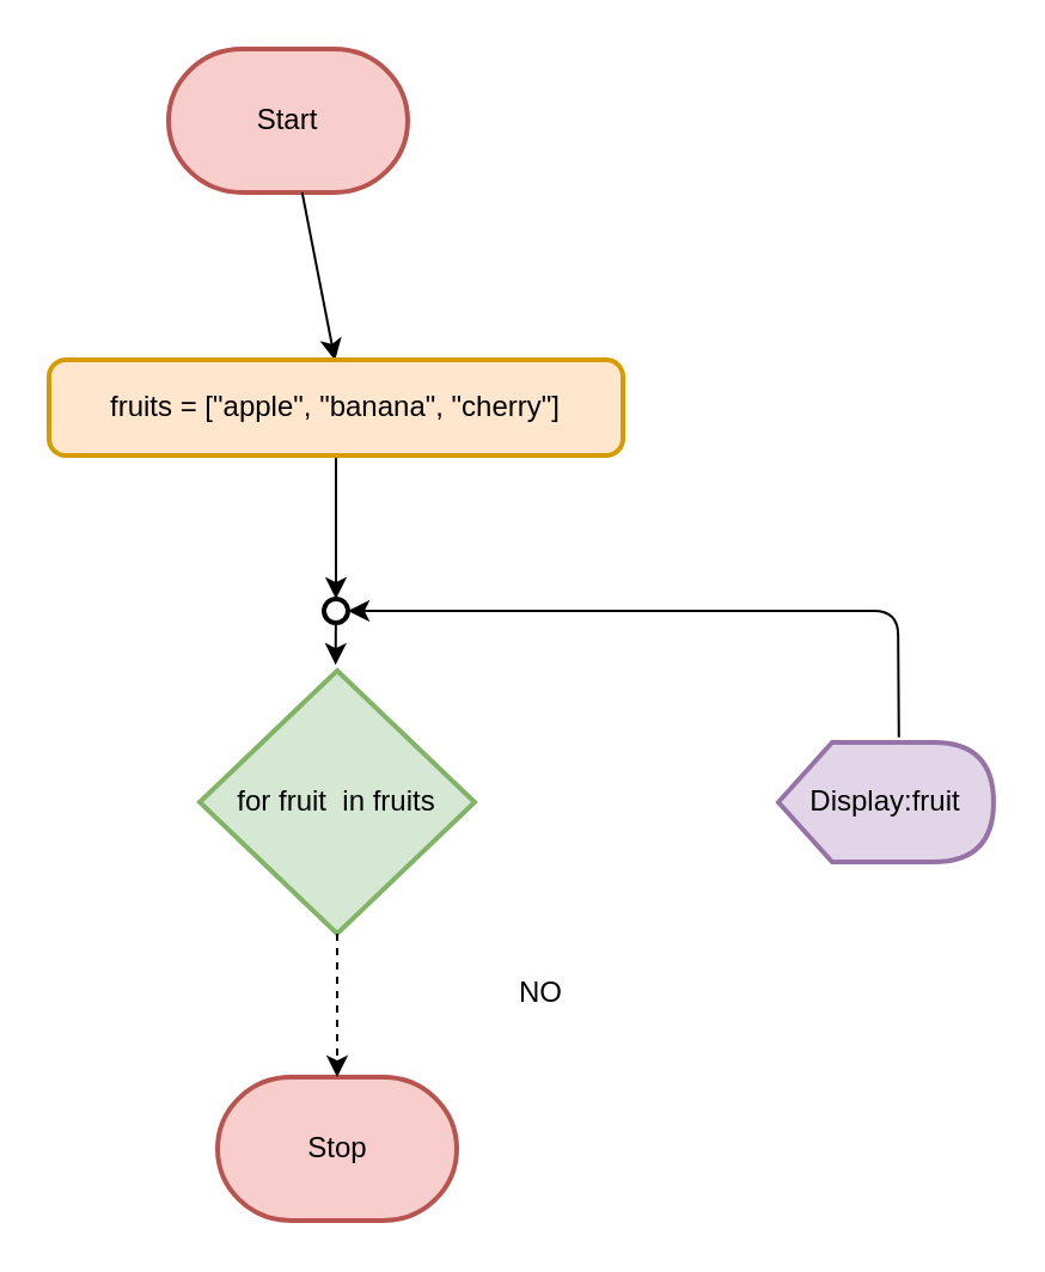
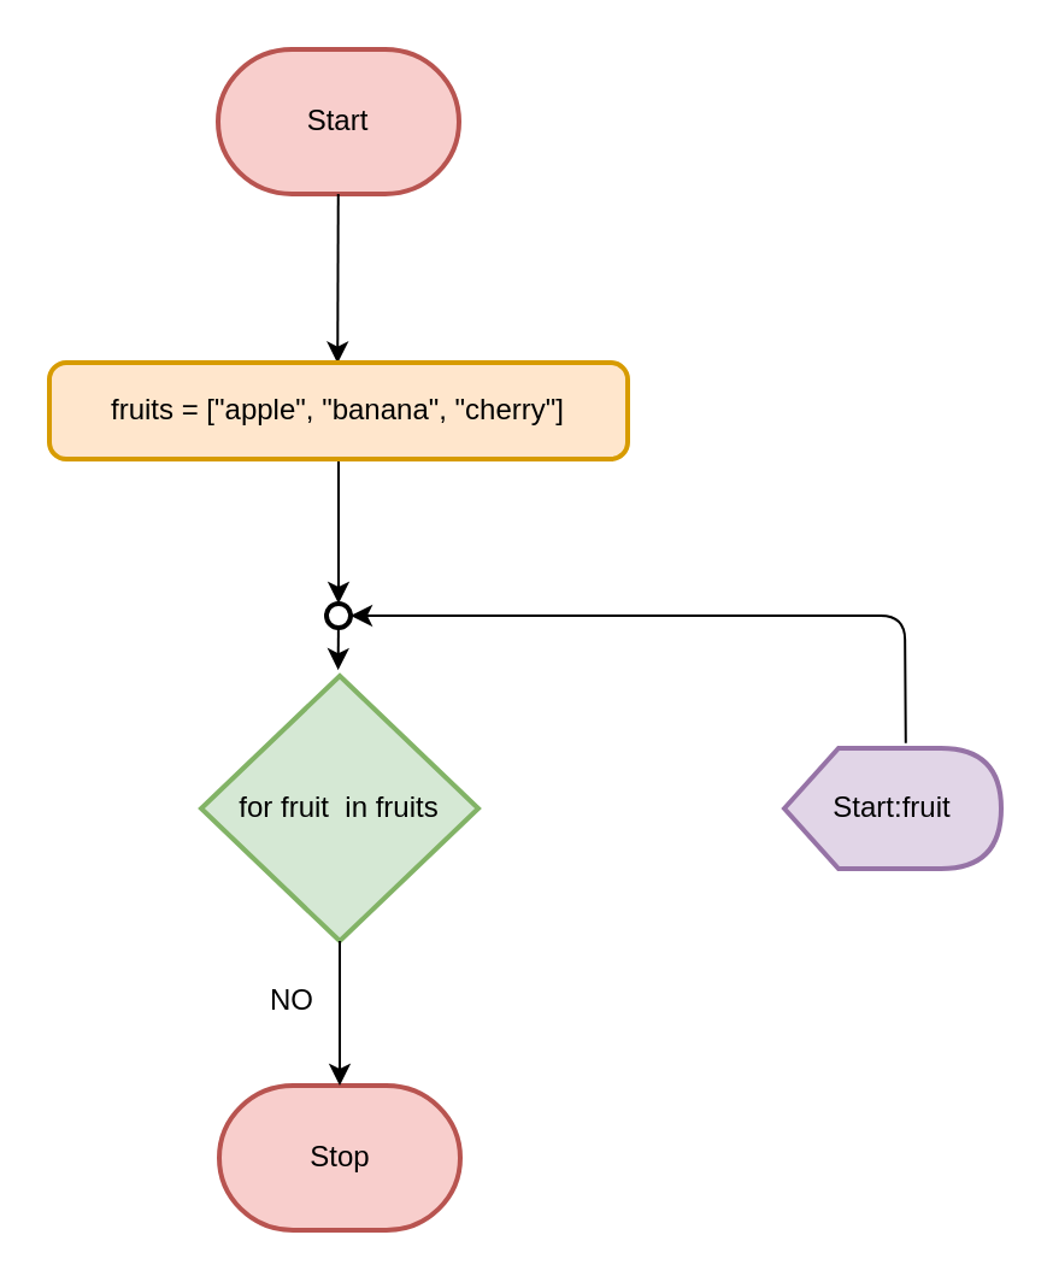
  <mxCell id="0" />
  <mxCell id="1" parent="0" />
- <mxCell id="2" value="Start" style="strokeWidth=2;html=1;shape=mxgraph.flowchart.terminator;whiteSpace=wrap;fillColor=#f8cecc;strokeColor=#b85450;" vertex="1" parent="1"><mxGeometry x="70" y="20" width="100" height="60" as="geometry" /></mxCell>
+ <mxCell id="2" value="Start" style="strokeWidth=2;html=1;shape=mxgraph.flowchart.terminator;whiteSpace=wrap;fillColor=#f8cecc;strokeColor=#b85450;" vertex="1" parent="1"><mxGeometry x="90" y="20" width="100" height="60" as="geometry" /></mxCell>
  <mxCell id="3" value="Stop" style="strokeWidth=2;html=1;shape=mxgraph.flowchart.terminator;whiteSpace=wrap;fillColor=#f8cecc;strokeColor=#b85450;" vertex="1" parent="1"><mxGeometry x="90.5" y="450" width="100" height="60" as="geometry" /></mxCell>
- <mxCell id="4" value="Display:fruit" style="shape=display;whiteSpace=wrap;html=1;strokeWidth=2;fillColor=#e1d5e7;strokeColor=#9673a6;" vertex="1" parent="1"><mxGeometry x="325" y="310" width="90" height="50" as="geometry" /></mxCell>
+ <mxCell id="4" value="Start:fruit" style="shape=display;whiteSpace=wrap;html=1;strokeWidth=2;fillColor=#e1d5e7;strokeColor=#9673a6;" vertex="1" parent="1"><mxGeometry x="325" y="310" width="90" height="50" as="geometry" /></mxCell>
  <mxCell id="5" value="for fruit&amp;nbsp; in fruits" style="strokeWidth=2;html=1;shape=mxgraph.flowchart.decision;whiteSpace=wrap;fillColor=#d5e8d4;strokeColor=#82b366;" vertex="1" parent="1"><mxGeometry x="83" y="280" width="115" height="110" as="geometry" /></mxCell>
  <mxCell id="6" value="" style="strokeWidth=2;html=1;shape=mxgraph.flowchart.start_2;whiteSpace=wrap;" vertex="1" parent="1"><mxGeometry x="135" y="250" width="10" height="10" as="geometry" /></mxCell>
  <mxCell id="7" style="edgeStyle=none;html=1;entryX=0.496;entryY=0.171;entryDx=0;entryDy=0;entryPerimeter=0;" edge="1" parent="1" source="2"><mxGeometry relative="1" as="geometry"><mxPoint x="139.6" y="150.26" as="targetPoint" /></mxGeometry></mxCell>
  <mxCell id="8" style="edgeStyle=none;html=1;entryX=0.5;entryY=0;entryDx=0;entryDy=0;entryPerimeter=0;exitX=0.5;exitY=1;exitDx=0;exitDy=0;" edge="1" parent="1" source="12" target="6"><mxGeometry relative="1" as="geometry"><mxPoint x="140" y="200" as="sourcePoint" /></mxGeometry></mxCell>
- <mxCell id="9" style="edgeStyle=none;html=1;entryX=0.5;entryY=0;entryDx=0;entryDy=0;entryPerimeter=0;dashed=1;" edge="1" parent="1" source="5" target="3"><mxGeometry relative="1" as="geometry" /></mxCell>
+ <mxCell id="9" style="edgeStyle=none;html=1;entryX=0.5;entryY=0;entryDx=0;entryDy=0;entryPerimeter=0;" edge="1" parent="1" source="5" target="3"><mxGeometry relative="1" as="geometry" /></mxCell>
  <mxCell id="10" style="edgeStyle=none;html=1;entryX=0.494;entryY=-0.022;entryDx=0;entryDy=0;entryPerimeter=0;" edge="1" parent="1" source="6" target="5"><mxGeometry relative="1" as="geometry" /></mxCell>
  <mxCell id="11" style="edgeStyle=none;html=1;entryX=1;entryY=0.5;entryDx=0;entryDy=0;entryPerimeter=0;exitX=0.56;exitY=-0.042;exitDx=0;exitDy=0;exitPerimeter=0;" edge="1" parent="1" source="4" target="6"><mxGeometry relative="1" as="geometry"><Array as="points"><mxPoint x="375" y="255" /></Array></mxGeometry></mxCell>
  <mxCell id="12" value="fruits = [&quot;apple&quot;, &quot;banana&quot;, &quot;cherry&quot;]" style="rounded=1;whiteSpace=wrap;html=1;absoluteArcSize=1;arcSize=14;strokeWidth=2;fillColor=#ffe6cc;strokeColor=#d79b00;" vertex="1" parent="1"><mxGeometry x="20" y="150" width="240" height="40" as="geometry" /></mxCell>
- <mxCell id="13" value="NO" style="text;strokeColor=none;align=center;fillColor=none;html=1;verticalAlign=middle;whiteSpace=wrap;rounded=0;" vertex="1" parent="1"><mxGeometry x="195.5" y="400" width="60" height="30" as="geometry" /></mxCell>
+ <mxCell id="13" value="NO" style="text;strokeColor=none;align=center;fillColor=none;html=1;verticalAlign=middle;whiteSpace=wrap;rounded=0;" vertex="1" parent="1"><mxGeometry x="90.5" y="400" width="60" height="30" as="geometry" /></mxCell>
